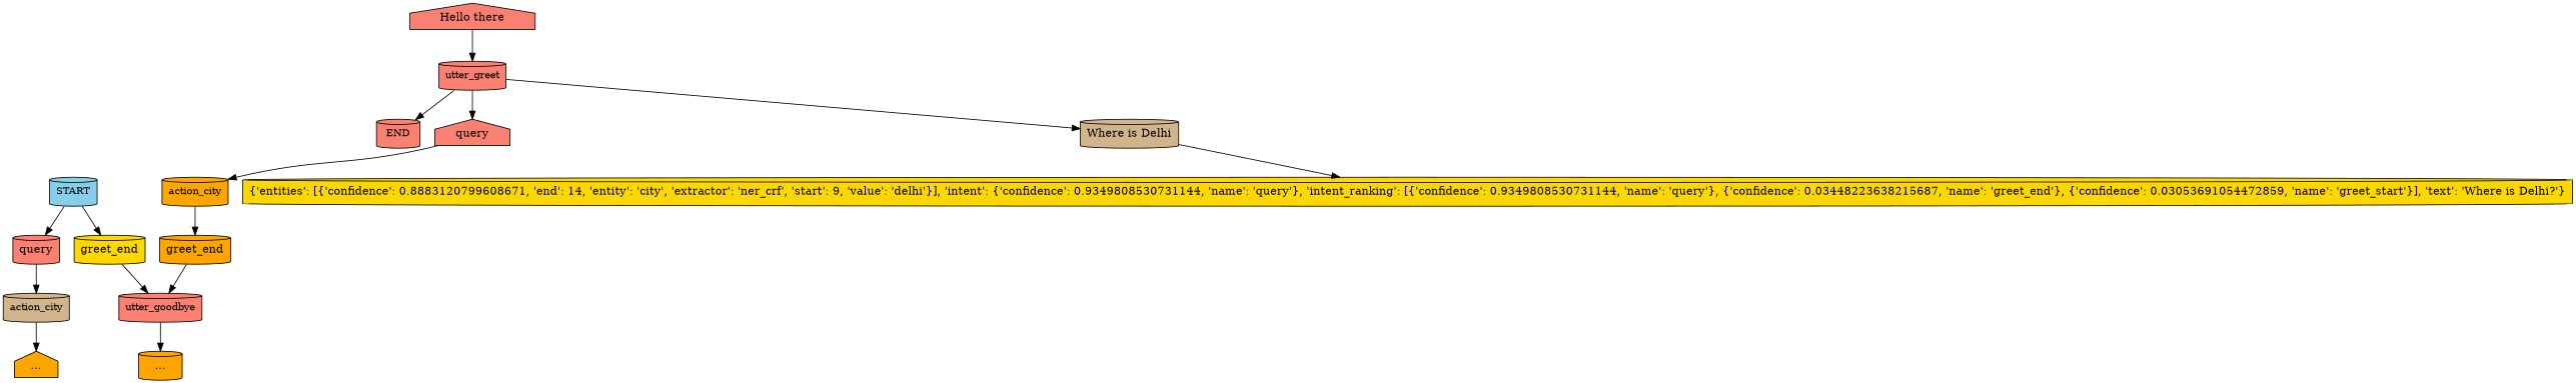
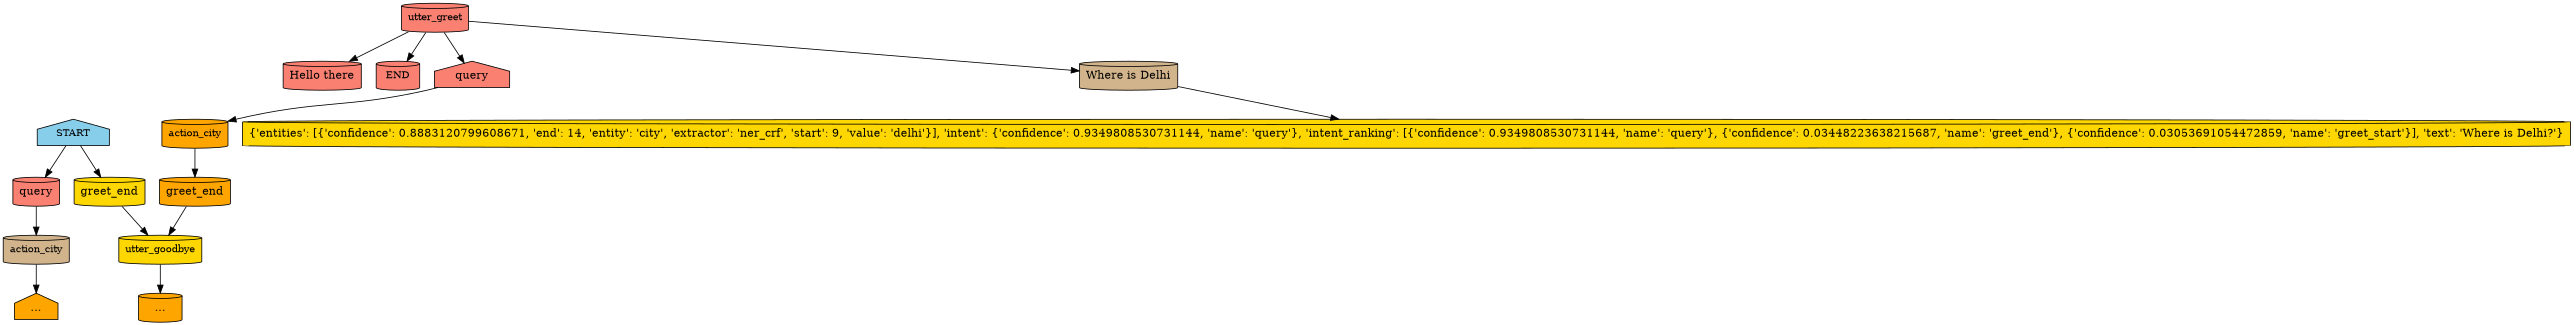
  digraph {
    node [fillcolor=salmon shape=cylinder style=filled]
-   n1 [fillcolor=skyblue fontsize=12 label=START]
+   n1 [fillcolor=skyblue fontsize=12 label=START shape=house]
    n2 [fillcolor=gold label=greet_end]
    n3 [label=query]
-   n4 [fontsize=12 label=utter_goodbye]
+   n4 [fillcolor=gold fontsize=12 label=utter_goodbye]
    n5 [fillcolor=tan fontsize=12 label=action_city]
-   n6 [label="Hello there" shape=house]
+   n6 [label="Hello there"]
    n7 [fontsize=12 label=utter_greet]
    n8 [fontsize=12 label=END]
    n9 [fillcolor=orange label="..."]
    n10 [fillcolor=orange label="..." shape=house]
    n11 [label=query shape=house]
    n12 [fillcolor=tan label="Where is Delhi"]
    n13 [fillcolor=orange fontsize=12 label=action_city]
    n14 [fillcolor=gold label="{'entities': [{'confidence': 0.8883120799608671, 'end': 14, 'entity': 'city', 'extractor': 'ner_crf', 'start': 9, 'value': 'delhi'}], 'intent': {'confidence': 0.9349808530731144, 'name': 'query'}, 'intent_ranking': [{'confidence': 0.9349808530731144, 'name': 'query'}, {'confidence': 0.03448223638215687, 'name': 'greet_end'}, {'confidence': 0.03053691054472859, 'name': 'greet_start'}], 'text': 'Where is Delhi?'}"]
    n15 [fillcolor=orange label=greet_end]
    n1 -> n2
    n1 -> n3
    n2 -> n4
    n3 -> n5
    n4 -> n9
    n5 -> n10
-   n6 -> n7
+   n7 -> n6
    n7 -> n8
    n7 -> n11
    n7 -> n12
    n11 -> n13
    n12 -> n14
    n13 -> n15
    n15 -> n4
  }
